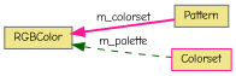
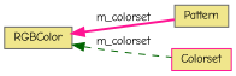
  digraph {
    fontname="Comic Neue"
    rankdir=LR
    node [color=gray40 fillcolor=khaki fontname="Comic Neue" fontsize=10 shape=record style=filled]
    edge [dir=back fontname="Comic Neue" fontsize=10 labelfontname=Helvetica labelfontsize=10]
    n1 [fontcolor=black height=0.2 label=Pattern width=0.4]
    n2 [color=deeppink height=0.2 label=Colorset width=0.4]
    n3 [height=0.2 label=RGBColor width=0.4]
    n3 -> n1 [color=deeppink label=" m_colorset" style=bold]
-   n3 -> n2 [color=darkgreen label=" m_palette" style=dashed]
+   n3 -> n2 [color=darkgreen label=" m_colorset" style=dashed]
  }
